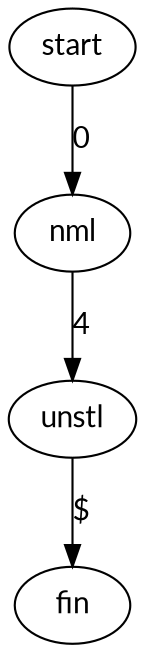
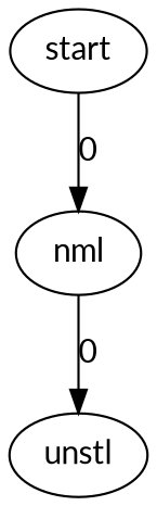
  digraph {
    fontname=Lato
    node [fontname=Lato init=0 match=0]
    edge [fontname=Lato]
    start [init=1]
    nml
    unstl
-   fin [match=1]
    start -> nml [label=0 reset="{0}"]
-   nml -> unstl [label=4]
-   unstl -> fin [guard="{x0 > 100}" label="$"]
+   nml -> unstl [label=0]
  }
